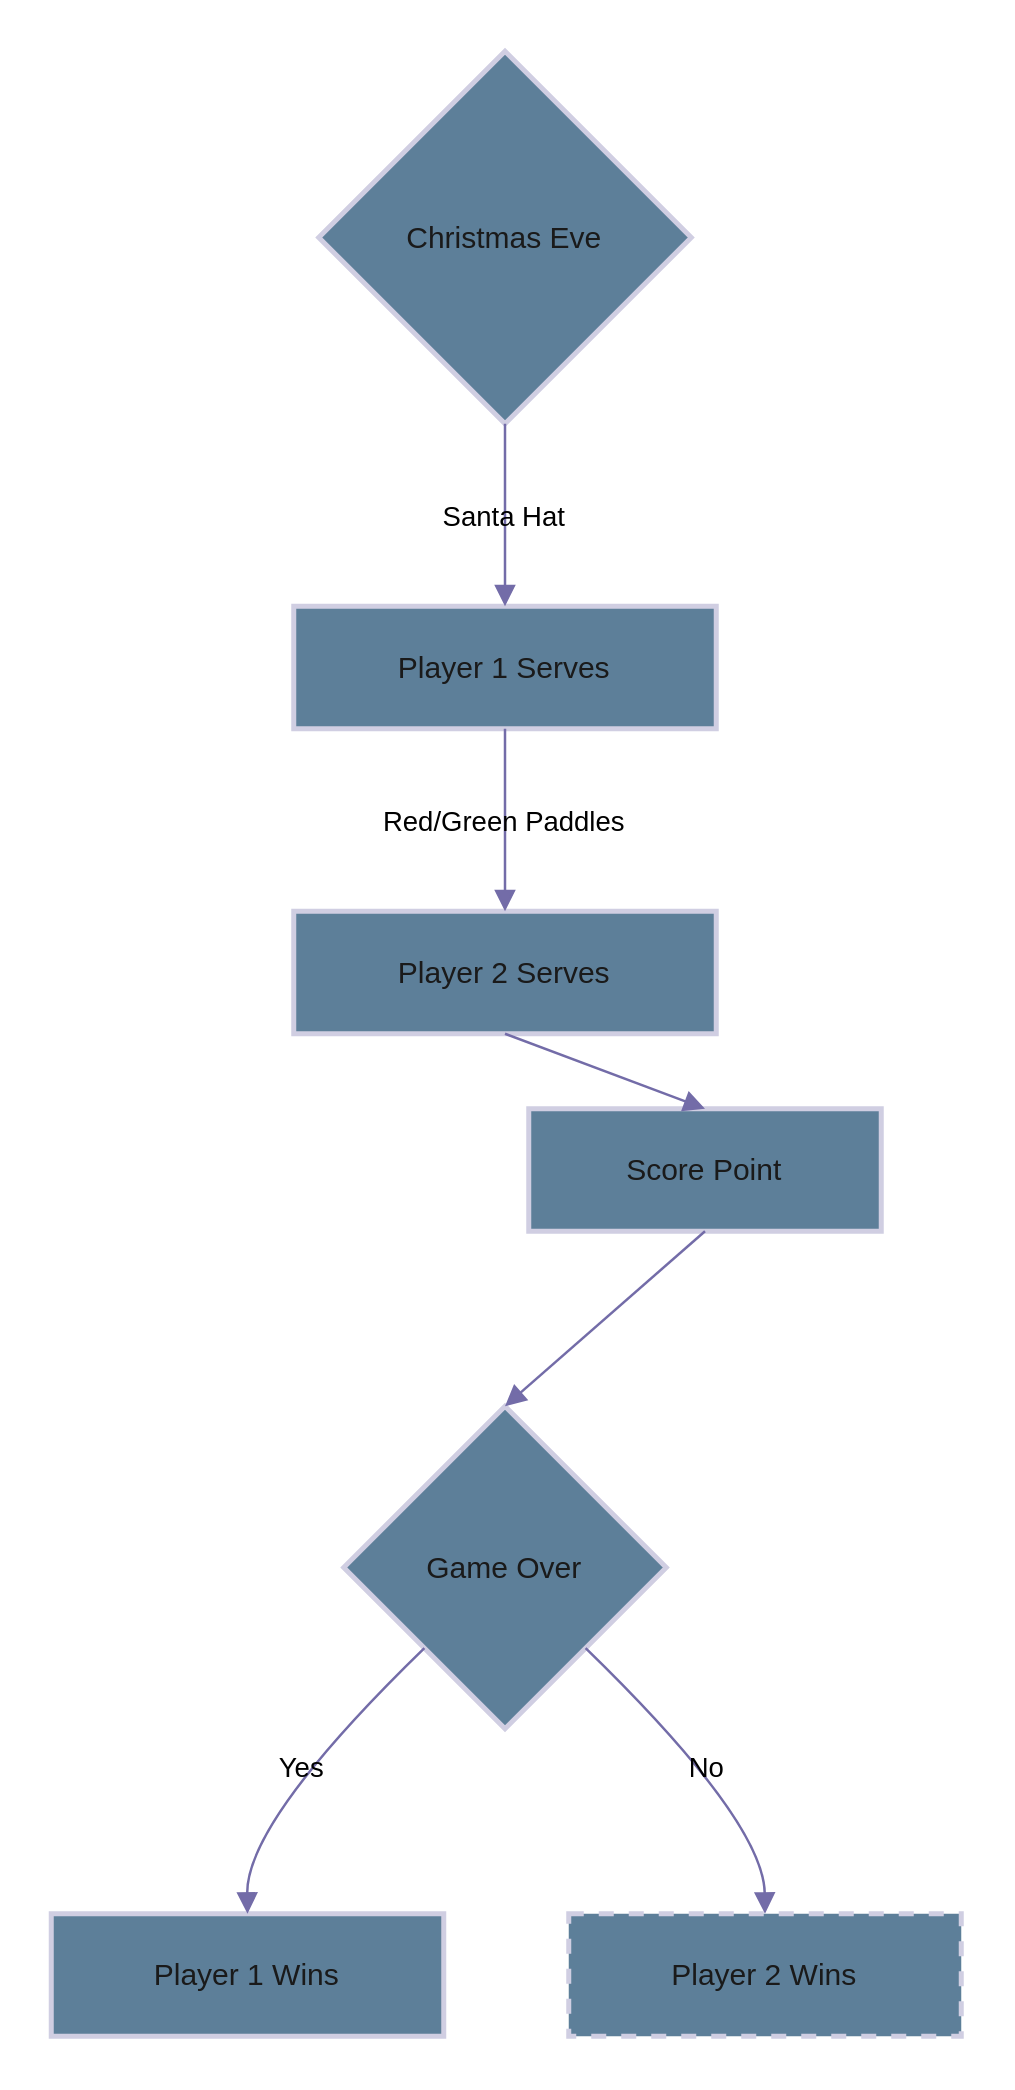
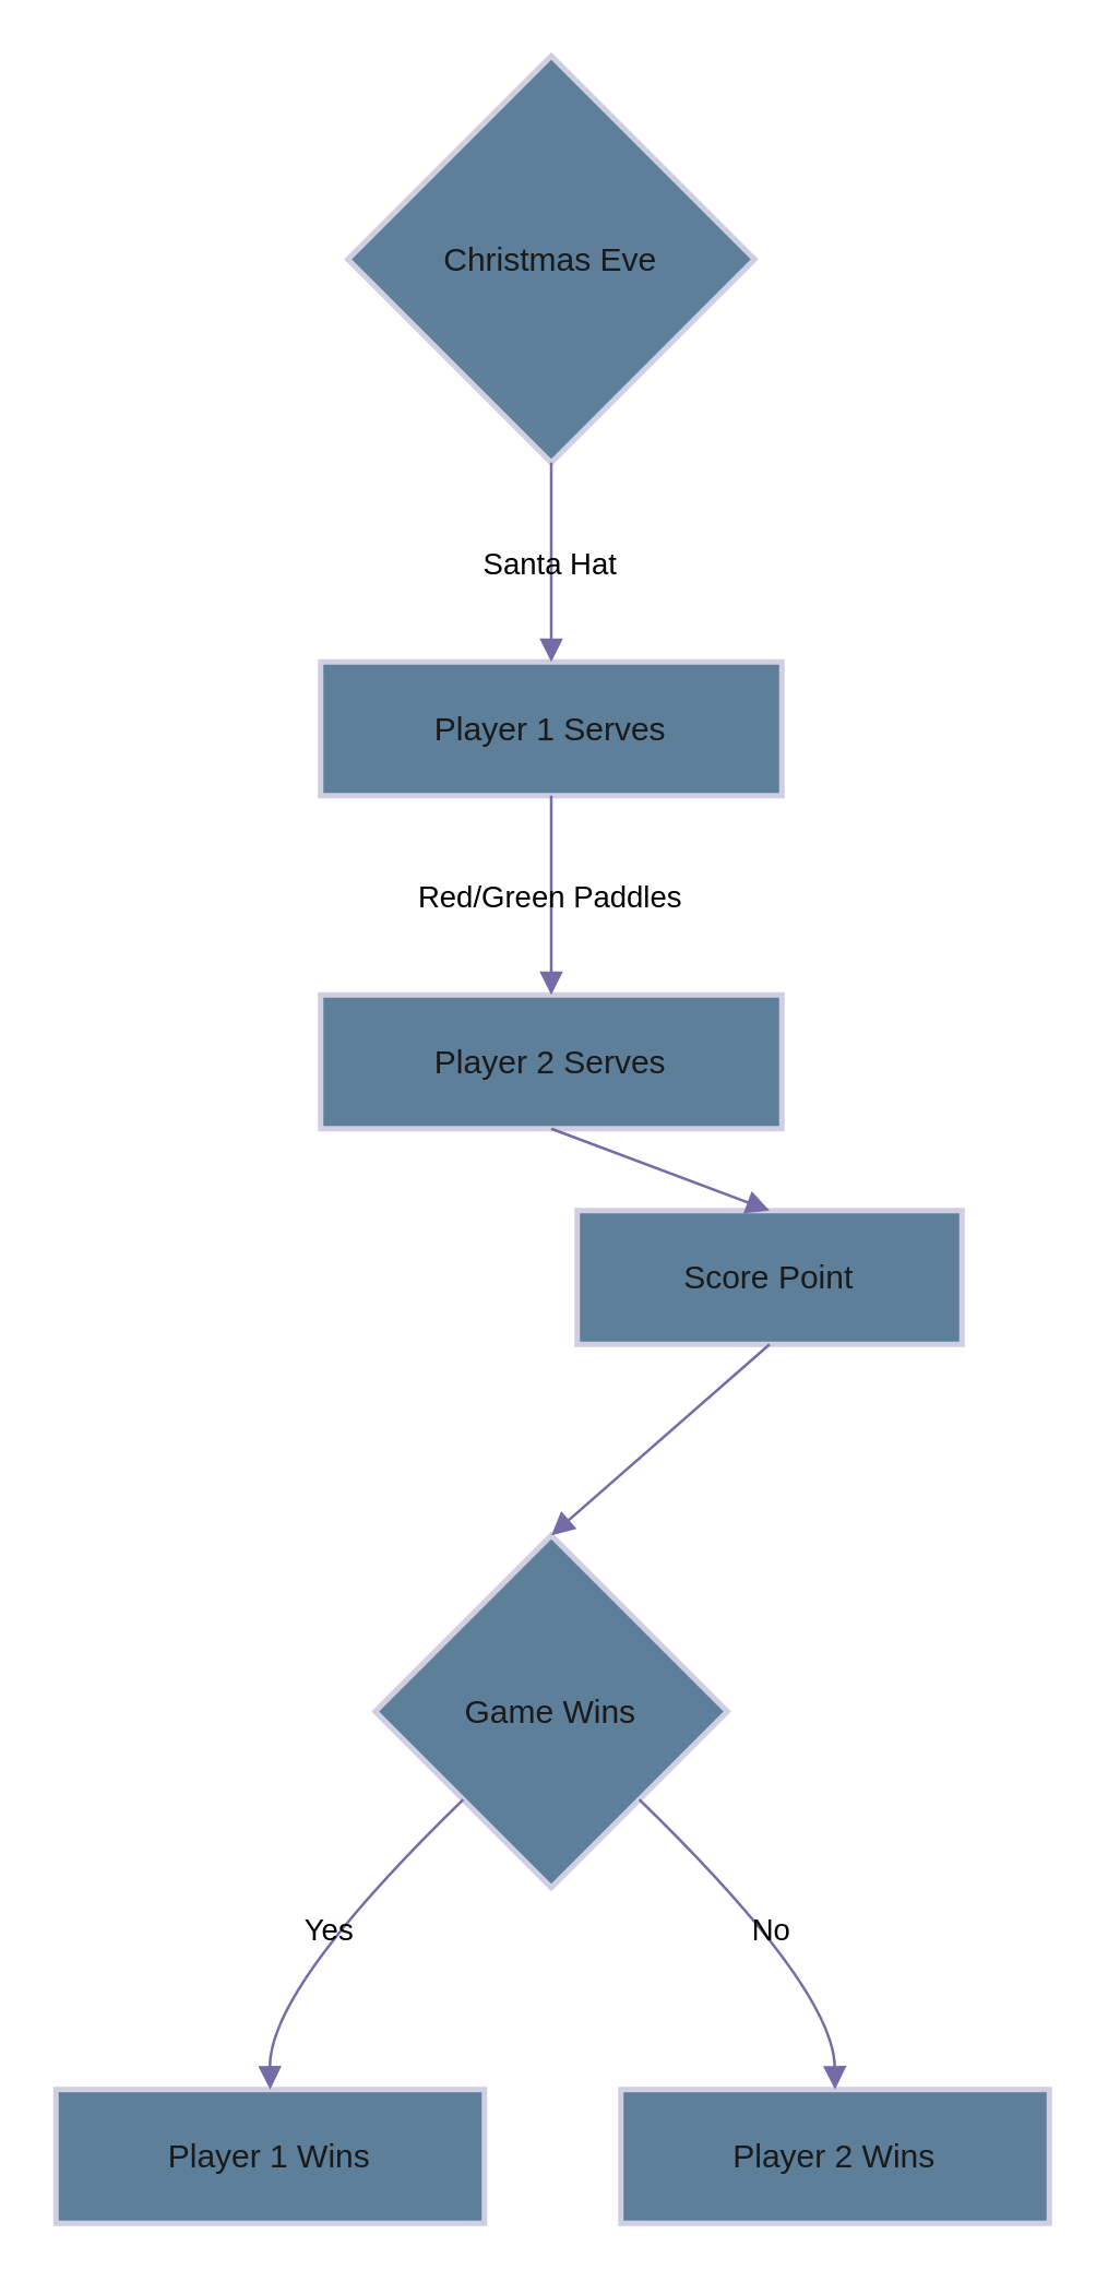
  <mxCell id="0" />
  <mxCell id="1" parent="0" />
  <mxCell id="2" value="Christmas Eve" style="rhombus;strokeWidth=2;whiteSpace=wrap;labelBackgroundColor=none;fillColor=#5D7F99;strokeColor=#D0CEE2;fontColor=#1A1A1A;" parent="1" vertex="1"><mxGeometry x="127" y="20" width="149" height="149" as="geometry" /></mxCell>
  <mxCell id="3" value="Player 1 Serves" style="whiteSpace=wrap;strokeWidth=2;labelBackgroundColor=none;fillColor=#5D7F99;strokeColor=#D0CEE2;fontColor=#1A1A1A;" parent="1" vertex="1"><mxGeometry x="117" y="242" width="169" height="49" as="geometry" /></mxCell>
  <mxCell id="4" value="Player 2 Serves" style="whiteSpace=wrap;strokeWidth=2;labelBackgroundColor=none;fillColor=#5D7F99;strokeColor=#D0CEE2;fontColor=#1A1A1A;" parent="1" vertex="1"><mxGeometry x="117" y="364" width="169" height="49" as="geometry" /></mxCell>
  <mxCell id="5" value="Score Point" style="whiteSpace=wrap;strokeWidth=2;labelBackgroundColor=none;fillColor=#5D7F99;strokeColor=#D0CEE2;fontColor=#1A1A1A;" parent="1" vertex="1"><mxGeometry x="211" y="443" width="141" height="49" as="geometry" /></mxCell>
- <mxCell id="6" value="Game Over" style="rhombus;strokeWidth=2;whiteSpace=wrap;labelBackgroundColor=none;fillColor=#5D7F99;strokeColor=#D0CEE2;fontColor=#1A1A1A;" parent="1" vertex="1"><mxGeometry x="137" y="562" width="129" height="129" as="geometry" /></mxCell>
+ <mxCell id="6" value="Game Wins" style="rhombus;strokeWidth=2;whiteSpace=wrap;labelBackgroundColor=none;fillColor=#5D7F99;strokeColor=#D0CEE2;fontColor=#1A1A1A;" parent="1" vertex="1"><mxGeometry x="137" y="562" width="129" height="129" as="geometry" /></mxCell>
  <mxCell id="7" value="Player 1 Wins" style="whiteSpace=wrap;strokeWidth=2;labelBackgroundColor=none;fillColor=#5D7F99;strokeColor=#D0CEE2;fontColor=#1A1A1A;" parent="1" vertex="1"><mxGeometry x="20" y="765" width="157" height="49" as="geometry" /></mxCell>
- <mxCell id="8" value="Player 2 Wins" style="whiteSpace=wrap;strokeWidth=2;labelBackgroundColor=none;fillColor=#5D7F99;strokeColor=#D0CEE2;fontColor=#1A1A1A;dashed=1;" parent="1" vertex="1"><mxGeometry x="227" y="765" width="157" height="49" as="geometry" /></mxCell>
+ <mxCell id="8" value="Player 2 Wins" style="whiteSpace=wrap;strokeWidth=2;labelBackgroundColor=none;fillColor=#5D7F99;strokeColor=#D0CEE2;fontColor=#1A1A1A;" parent="1" vertex="1"><mxGeometry x="227" y="765" width="157" height="49" as="geometry" /></mxCell>
  <mxCell id="9" value="Santa Hat" style="curved=1;startArrow=none;endArrow=block;exitX=0.5;exitY=1;entryX=0.5;entryY=0.01;labelBackgroundColor=none;strokeColor=#736CA8;fontColor=default;" parent="1" source="2" target="3" edge="1"><mxGeometry relative="1" as="geometry"><Array as="points" /></mxGeometry></mxCell>
  <mxCell id="10" value="Red/Green Paddles" style="curved=1;startArrow=none;endArrow=block;exitX=0.5;exitY=1.01;entryX=0.5;entryY=0.01;labelBackgroundColor=none;strokeColor=#736CA8;fontColor=default;" parent="1" source="3" target="4" edge="1"><mxGeometry relative="1" as="geometry"><Array as="points" /></mxGeometry></mxCell>
  <mxCell id="11" value="" style="curved=1;startArrow=none;endArrow=block;exitX=0.5;exitY=1.01;entryX=0.5;entryY=0.01;labelBackgroundColor=none;strokeColor=#736CA8;fontColor=default;" parent="1" source="4" target="5" edge="1"><mxGeometry relative="1" as="geometry"><Array as="points" /></mxGeometry></mxCell>
  <mxCell id="12" value="" style="curved=1;startArrow=none;endArrow=block;exitX=0.5;exitY=1.01;entryX=0.5;entryY=0;labelBackgroundColor=none;strokeColor=#736CA8;fontColor=default;" parent="1" source="5" target="6" edge="1"><mxGeometry relative="1" as="geometry"><Array as="points" /></mxGeometry></mxCell>
  <mxCell id="13" value="Yes" style="curved=1;startArrow=none;endArrow=block;exitX=0;exitY=1;entryX=0.5;entryY=-0.01;labelBackgroundColor=none;strokeColor=#736CA8;fontColor=default;" parent="1" source="6" target="7" edge="1"><mxGeometry relative="1" as="geometry"><Array as="points"><mxPoint x="98" y="728" /></Array></mxGeometry></mxCell>
  <mxCell id="14" value="No" style="curved=1;startArrow=none;endArrow=block;exitX=1;exitY=1;entryX=0.5;entryY=-0.01;labelBackgroundColor=none;strokeColor=#736CA8;fontColor=default;" parent="1" source="6" target="8" edge="1"><mxGeometry relative="1" as="geometry"><Array as="points"><mxPoint x="305" y="728" /></Array></mxGeometry></mxCell>
